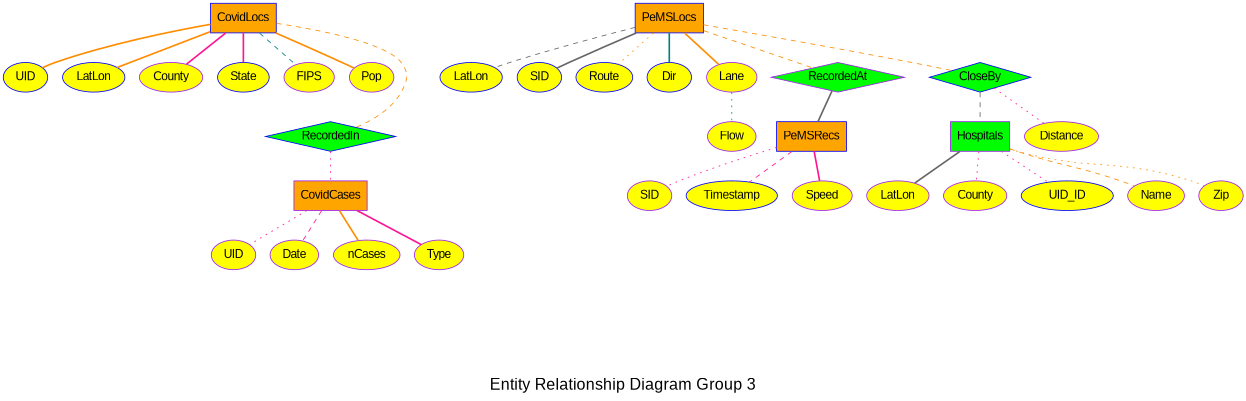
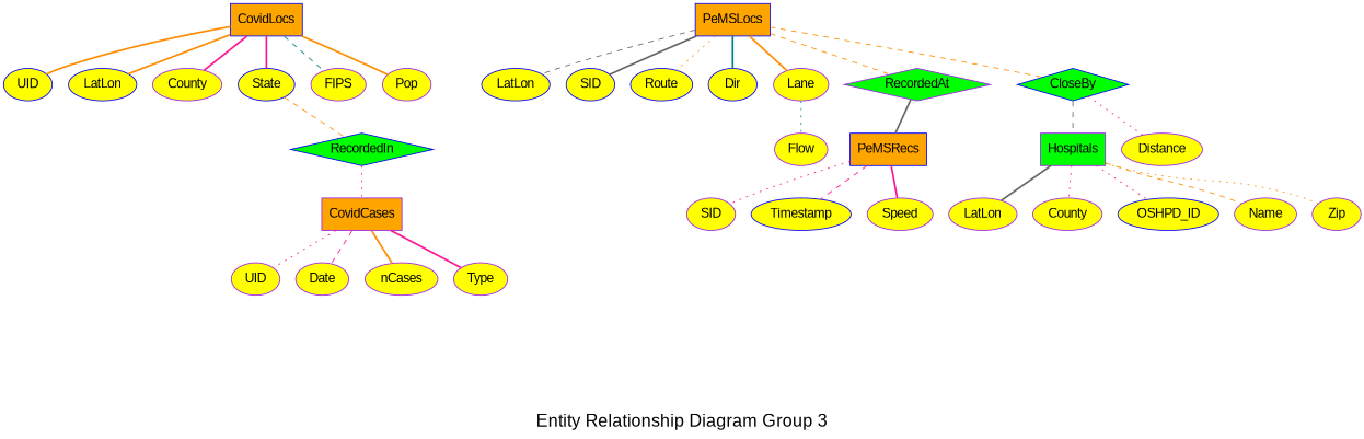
  graph {
    fontname="Liberation Sans"
    fontsize=20
    label="\n\nEntity Relationship Diagram Group 3"
    node [color=purple fillcolor=yellow fontname="Liberation Sans" shape=ellipse style=filled]
    edge [color=deeppink fontname="Liberation Sans" style=bold]
    n1 [color=blue label=UID]
    n2 [label=UID]
    n3 [color=blue label=LatLon]
    n4 [label=LatLon]
    n5 [color=blue label=LatLon]
    n6 [label=County]
    n7 [label=County]
    n8 [color=blue label=SID]
    n9 [label=SID]
    CovidLocs [color=blue fillcolor=orange shape=box]
    State [color=blue]
    FIPS
    Pop
    RecordedIn [color=blue fillcolor=green shape=diamond]
    CovidCases [fillcolor=orange shape=box]
    Date
    nCases
    Type
    Hospitals [fillcolor=green shape=box]
-   OSHPD_ID [color=blue label=UID_ID]
+   OSHPD_ID [color=blue]
    Name
    Zip
    PeMSLocs [color=blue fillcolor=orange shape=box]
    Route [color=blue]
    Dir [color=blue]
    Lane
    RecordedAt [fillcolor=green shape=diamond]
    CloseBy [color=blue fillcolor=green shape=diamond]
    Flow
    PeMSRecs [color=blue fillcolor=orange shape=box]
    Distance
    Timestamp [color=blue]
    Speed
    subgraph sub_1 {
      n1
      n2
    }
    subgraph sub_2 {
      n3
      n4
      n5
    }
    subgraph sub_3 {
      n6
      n7
    }
    subgraph sub_4 {
      n8
      n9
    }
    CovidLocs -- n1 [color=darkorange]
    CovidLocs -- n3 [color=darkorange]
    CovidLocs -- n6
    CovidLocs -- State
    CovidLocs -- FIPS [color=teal style=dashed]
    CovidLocs -- Pop [color=darkorange]
-   CovidLocs -- RecordedIn [color=darkorange style=dashed]
+   State -- RecordedIn [color=darkorange style=dashed]
    RecordedIn -- CovidCases [style=dotted]
    CovidCases -- n2 [style=dotted]
    CovidCases -- Date [style=dashed]
    CovidCases -- nCases [color=darkorange]
    CovidCases -- Type
    Hospitals -- n4 [color=gray40]
    Hospitals -- n7 [style=dotted]
    Hospitals -- OSHPD_ID [style=dotted]
    Hospitals -- Name [color=darkorange style=dashed]
    Hospitals -- Zip [color=darkorange style=dotted]
    PeMSLocs -- n5 [color=gray40 style=dashed]
    PeMSLocs -- n8 [color=gray40]
    PeMSLocs -- Route [color=darkorange style=dotted]
    PeMSLocs -- Dir [color=teal]
    PeMSLocs -- Lane [color=darkorange]
    PeMSLocs -- RecordedAt [color=darkorange style=dashed]
    PeMSLocs -- CloseBy [color=darkorange style=dashed]
    Lane -- Flow [color=teal style=dotted]
    RecordedAt -- PeMSRecs [color=gray40]
    CloseBy -- Hospitals [color=gray40 style=dashed]
    CloseBy -- Distance [style=dotted]
    PeMSRecs -- n9 [style=dotted]
    PeMSRecs -- Timestamp [style=dashed]
    PeMSRecs -- Speed
  }
